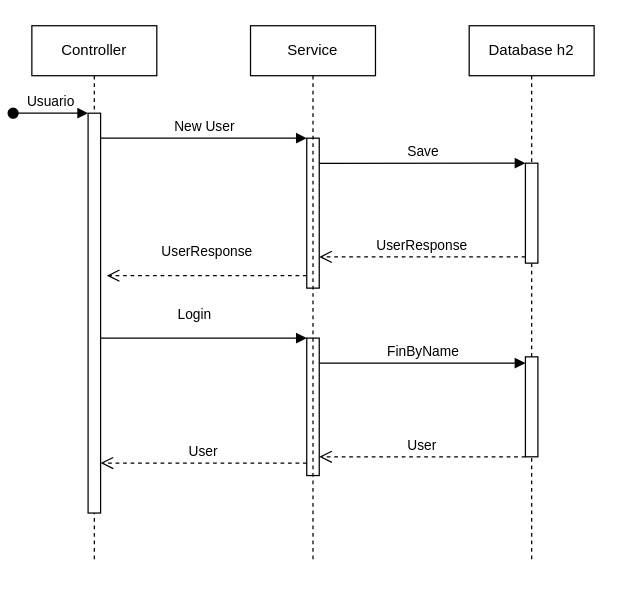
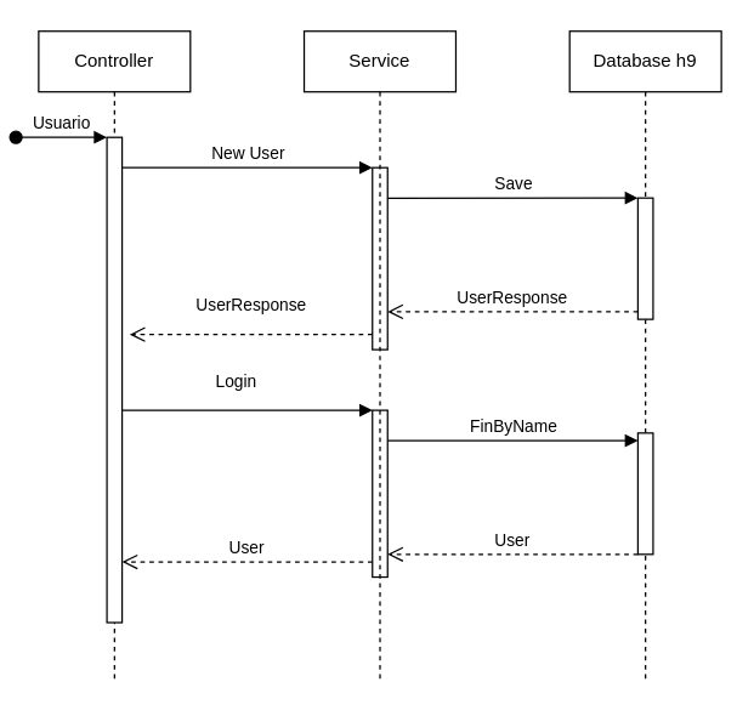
  <mxCell id="0" />
  <mxCell id="1" parent="0" />
  <mxCell id="2" value="Controller" style="shape=umlLifeline;perimeter=lifelinePerimeter;whiteSpace=wrap;html=1;container=0;dropTarget=0;collapsible=0;recursiveResize=0;outlineConnect=0;portConstraint=eastwest;newEdgeStyle={&quot;edgeStyle&quot;:&quot;elbowEdgeStyle&quot;,&quot;elbow&quot;:&quot;vertical&quot;,&quot;curved&quot;:0,&quot;rounded&quot;:0};" parent="1" vertex="1"><mxGeometry x="20" y="20" width="100" height="430" as="geometry" /></mxCell>
  <mxCell id="3" value="" style="html=1;points=[];perimeter=orthogonalPerimeter;outlineConnect=0;targetShapes=umlLifeline;portConstraint=eastwest;newEdgeStyle={&quot;edgeStyle&quot;:&quot;elbowEdgeStyle&quot;,&quot;elbow&quot;:&quot;vertical&quot;,&quot;curved&quot;:0,&quot;rounded&quot;:0};" parent="2" vertex="1"><mxGeometry x="45" y="70" width="10" height="320" as="geometry" /></mxCell>
  <mxCell id="4" value="Usuario" style="html=1;verticalAlign=bottom;startArrow=oval;endArrow=block;startSize=8;edgeStyle=elbowEdgeStyle;elbow=vertical;curved=0;rounded=0;" parent="2" target="3" edge="1"><mxGeometry relative="1" as="geometry"><mxPoint x="-15" y="70" as="sourcePoint" /></mxGeometry></mxCell>
  <mxCell id="5" value="" style="html=1;points=[];perimeter=orthogonalPerimeter;outlineConnect=0;targetShapes=umlLifeline;portConstraint=eastwest;newEdgeStyle={&quot;edgeStyle&quot;:&quot;elbowEdgeStyle&quot;,&quot;elbow&quot;:&quot;vertical&quot;,&quot;curved&quot;:0,&quot;rounded&quot;:0};" vertex="1" parent="1"><mxGeometry x="240" y="110" width="10" height="120" as="geometry" /></mxCell>
  <mxCell id="6" value="New User" style="html=1;verticalAlign=bottom;endArrow=block;edgeStyle=elbowEdgeStyle;elbow=vertical;curved=0;rounded=0;" edge="1" target="5" parent="1" source="3"><mxGeometry x="0.003" relative="1" as="geometry"><mxPoint x="80" y="100.07" as="sourcePoint" /><Array as="points"><mxPoint x="110" y="110" /></Array><mxPoint as="offset" /></mxGeometry></mxCell>
  <mxCell id="7" value="UserResponse" style="html=1;verticalAlign=bottom;endArrow=open;dashed=1;endSize=8;edgeStyle=elbowEdgeStyle;elbow=vertical;curved=0;rounded=0;" edge="1" source="5" parent="1"><mxGeometry y="-10" relative="1" as="geometry"><mxPoint x="80" y="220" as="targetPoint" /><Array as="points"><mxPoint x="140" y="220" /></Array><mxPoint as="offset" /></mxGeometry></mxCell>
  <mxCell id="8" value="" style="html=1;points=[];perimeter=orthogonalPerimeter;outlineConnect=0;targetShapes=umlLifeline;portConstraint=eastwest;newEdgeStyle={&quot;edgeStyle&quot;:&quot;elbowEdgeStyle&quot;,&quot;elbow&quot;:&quot;vertical&quot;,&quot;curved&quot;:0,&quot;rounded&quot;:0};" vertex="1" parent="1"><mxGeometry x="240" y="270" width="10" height="110" as="geometry" /></mxCell>
  <mxCell id="9" value="Login" style="html=1;verticalAlign=bottom;endArrow=block;edgeStyle=elbowEdgeStyle;elbow=vertical;curved=0;rounded=0;" edge="1" target="8" parent="1" source="3"><mxGeometry x="-0.091" y="10" relative="1" as="geometry"><mxPoint x="80" y="230" as="sourcePoint" /><Array as="points"><mxPoint x="150" y="270" /></Array><mxPoint as="offset" /></mxGeometry></mxCell>
  <mxCell id="10" value="User" style="html=1;verticalAlign=bottom;endArrow=open;dashed=1;endSize=8;edgeStyle=elbowEdgeStyle;elbow=vertical;curved=0;rounded=0;" edge="1" source="8" parent="1" target="3"><mxGeometry relative="1" as="geometry"><mxPoint x="80" y="350" as="targetPoint" /><Array as="points"><mxPoint x="120" y="370" /></Array></mxGeometry></mxCell>
  <mxCell id="11" value="Service" style="shape=umlLifeline;perimeter=lifelinePerimeter;whiteSpace=wrap;html=1;container=0;dropTarget=0;collapsible=0;recursiveResize=0;outlineConnect=0;portConstraint=eastwest;newEdgeStyle={&quot;edgeStyle&quot;:&quot;elbowEdgeStyle&quot;,&quot;elbow&quot;:&quot;vertical&quot;,&quot;curved&quot;:0,&quot;rounded&quot;:0};" vertex="1" parent="1"><mxGeometry x="195" y="20" width="100" height="430" as="geometry" /></mxCell>
- <mxCell id="12" value="Database h2" style="shape=umlLifeline;perimeter=lifelinePerimeter;whiteSpace=wrap;html=1;container=0;dropTarget=0;collapsible=0;recursiveResize=0;outlineConnect=0;portConstraint=eastwest;newEdgeStyle={&quot;edgeStyle&quot;:&quot;elbowEdgeStyle&quot;,&quot;elbow&quot;:&quot;vertical&quot;,&quot;curved&quot;:0,&quot;rounded&quot;:0};" vertex="1" parent="1"><mxGeometry x="370" y="20" width="100" height="430" as="geometry" /></mxCell>
+ <mxCell id="12" value="Database h9" style="shape=umlLifeline;perimeter=lifelinePerimeter;whiteSpace=wrap;html=1;container=0;dropTarget=0;collapsible=0;recursiveResize=0;outlineConnect=0;portConstraint=eastwest;newEdgeStyle={&quot;edgeStyle&quot;:&quot;elbowEdgeStyle&quot;,&quot;elbow&quot;:&quot;vertical&quot;,&quot;curved&quot;:0,&quot;rounded&quot;:0};" vertex="1" parent="1"><mxGeometry x="370" y="20" width="100" height="430" as="geometry" /></mxCell>
  <mxCell id="13" value="" style="html=1;points=[];perimeter=orthogonalPerimeter;outlineConnect=0;targetShapes=umlLifeline;portConstraint=eastwest;newEdgeStyle={&quot;edgeStyle&quot;:&quot;elbowEdgeStyle&quot;,&quot;elbow&quot;:&quot;vertical&quot;,&quot;curved&quot;:0,&quot;rounded&quot;:0};" vertex="1" parent="12"><mxGeometry x="45" y="110" width="10" height="80" as="geometry" /></mxCell>
  <mxCell id="14" value="" style="html=1;points=[];perimeter=orthogonalPerimeter;outlineConnect=0;targetShapes=umlLifeline;portConstraint=eastwest;newEdgeStyle={&quot;edgeStyle&quot;:&quot;elbowEdgeStyle&quot;,&quot;elbow&quot;:&quot;vertical&quot;,&quot;curved&quot;:0,&quot;rounded&quot;:0};" vertex="1" parent="12"><mxGeometry x="45" y="265" width="10" height="80" as="geometry" /></mxCell>
  <mxCell id="15" value="Save" style="html=1;verticalAlign=bottom;endArrow=block;edgeStyle=elbowEdgeStyle;elbow=vertical;curved=0;rounded=0;" edge="1" target="13" parent="1"><mxGeometry relative="1" as="geometry"><mxPoint x="250" y="130.1" as="sourcePoint" /></mxGeometry></mxCell>
  <mxCell id="16" value="UserResponse" style="html=1;verticalAlign=bottom;endArrow=open;dashed=1;endSize=8;edgeStyle=elbowEdgeStyle;elbow=vertical;curved=0;rounded=0;" edge="1" source="13" parent="1"><mxGeometry relative="1" as="geometry"><mxPoint x="250" y="205.1" as="targetPoint" /></mxGeometry></mxCell>
  <mxCell id="17" value="FinByName" style="html=1;verticalAlign=bottom;endArrow=block;edgeStyle=elbowEdgeStyle;elbow=vertical;curved=0;rounded=0;" edge="1" target="14" parent="1"><mxGeometry relative="1" as="geometry"><mxPoint x="250" y="290" as="sourcePoint" /></mxGeometry></mxCell>
  <mxCell id="18" value="User" style="html=1;verticalAlign=bottom;endArrow=open;dashed=1;endSize=8;edgeStyle=elbowEdgeStyle;elbow=vertical;curved=0;rounded=0;" edge="1" source="14" parent="1"><mxGeometry relative="1" as="geometry"><mxPoint x="250" y="365" as="targetPoint" /></mxGeometry></mxCell>
